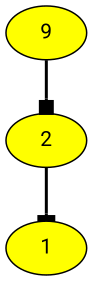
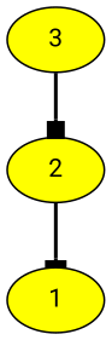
  digraph {
    fontname=Roboto
    node [fillcolor=yellow fontname=Roboto style=filled]
    edge [fontname=Roboto style=bold]
    2
    1
-   3 [label=9]
+   3
    2 -> 1 [arrowhead=tee]
    3 -> 2 [arrowhead=box]
  }
